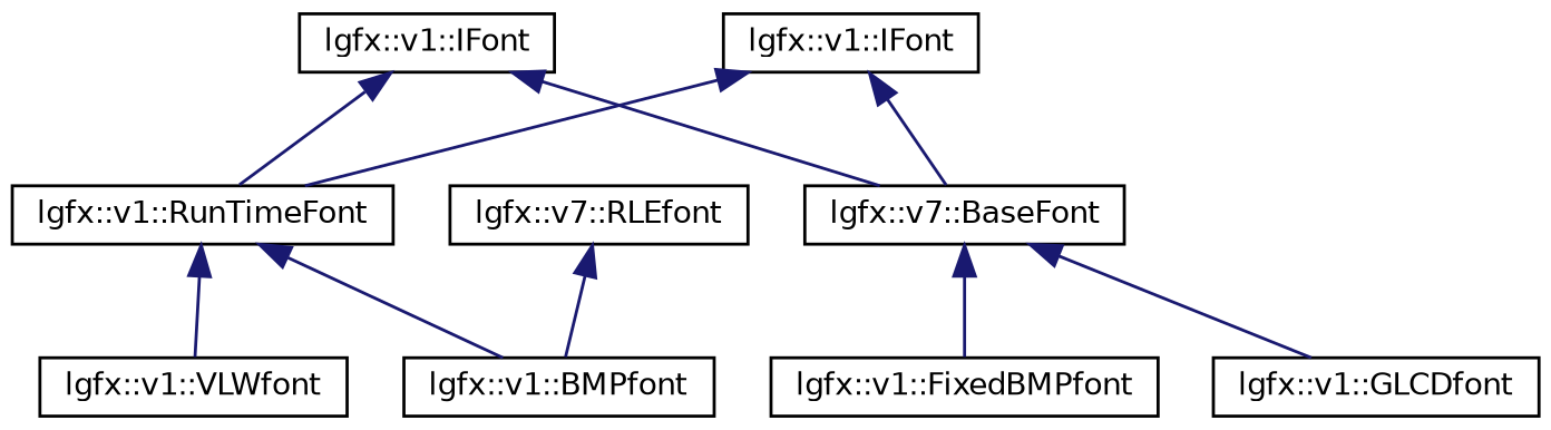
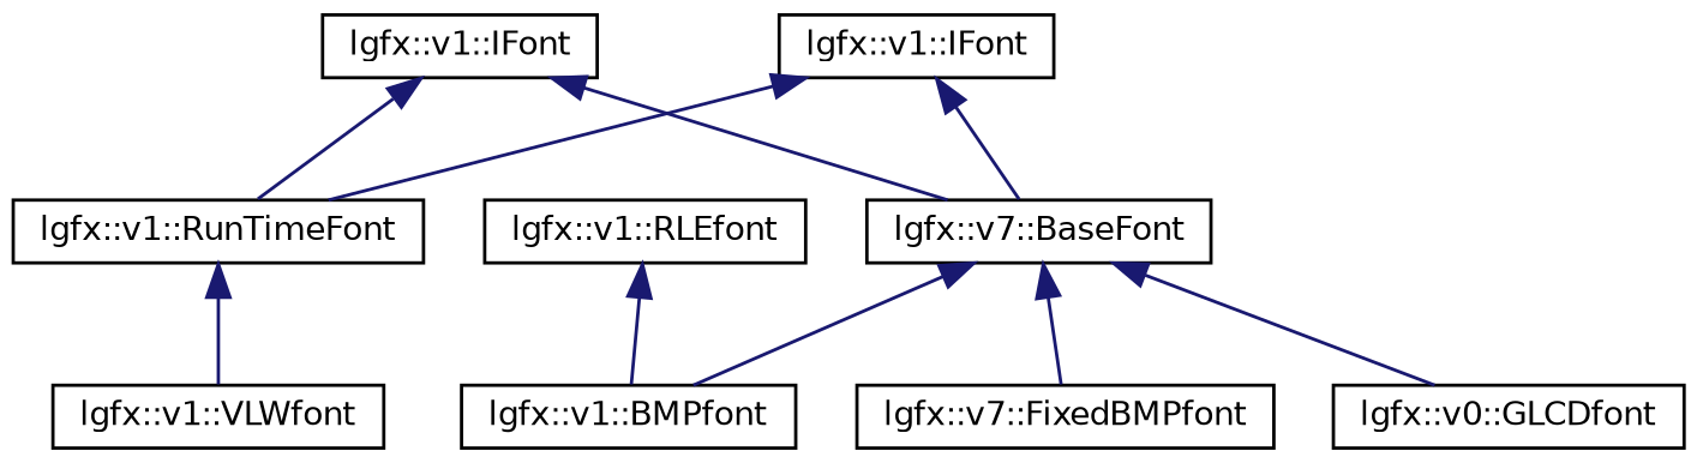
  digraph {
    rankdir=TB
    node [color=black fillcolor=white fontname=Helvetica fontsize=10 shape=record style=filled]
    edge [color=midnightblue dir=back fontname=Helvetica fontsize=10 labelfontname=Helvetica labelfontsize=10 style=solid]
    n1 [height=0.2 label="lgfx::v1::IFont" width=0.4]
    n2 [height=0.2 label="lgfx::v7::BaseFont" width=0.4]
    n3 [height=0.2 label="lgfx::v1::RunTimeFont" width=0.4]
    n4 [height=0.2 label="lgfx::v1::BMPfont" width=0.4]
-   n5 [height=0.2 label="lgfx::v1::FixedBMPfont" width=0.4]
-   n6 [height=0.2 label="lgfx::v1::GLCDfont" width=0.4]
+   n5 [height=0.2 label="lgfx::v7::FixedBMPfont" width=0.4]
+   n6 [height=0.2 label="lgfx::v0::GLCDfont" width=0.4]
    n7 [height=0.2 label="lgfx::v1::VLWfont" width=0.4]
-   n8 [height=0.2 label="lgfx::v7::RLEfont" width=0.4]
+   n8 [height=0.2 label="lgfx::v1::RLEfont" width=0.4]
    n9 [height=0.2 label="lgfx::v1::IFont" width=0.4]
    n1 -> n2
    n1 -> n3
-   n3 -> n4
+   n2 -> n4
    n2 -> n5
    n2 -> n6
    n3 -> n7
    n8 -> n4
    n9 -> n2
    n9 -> n3
  }
